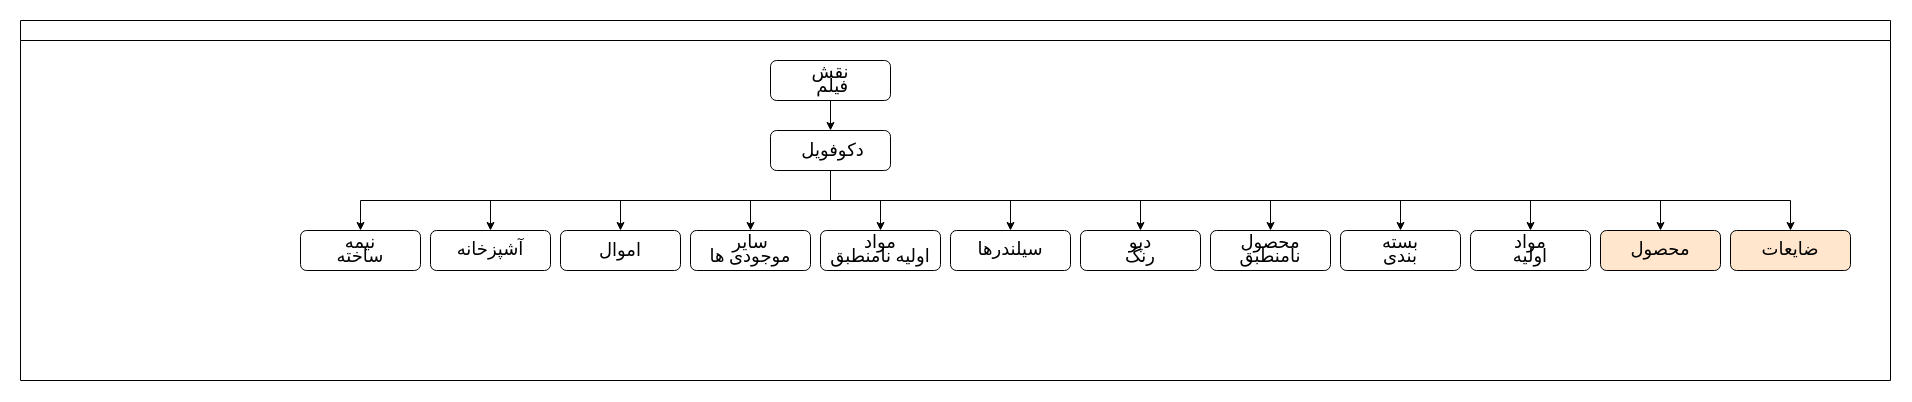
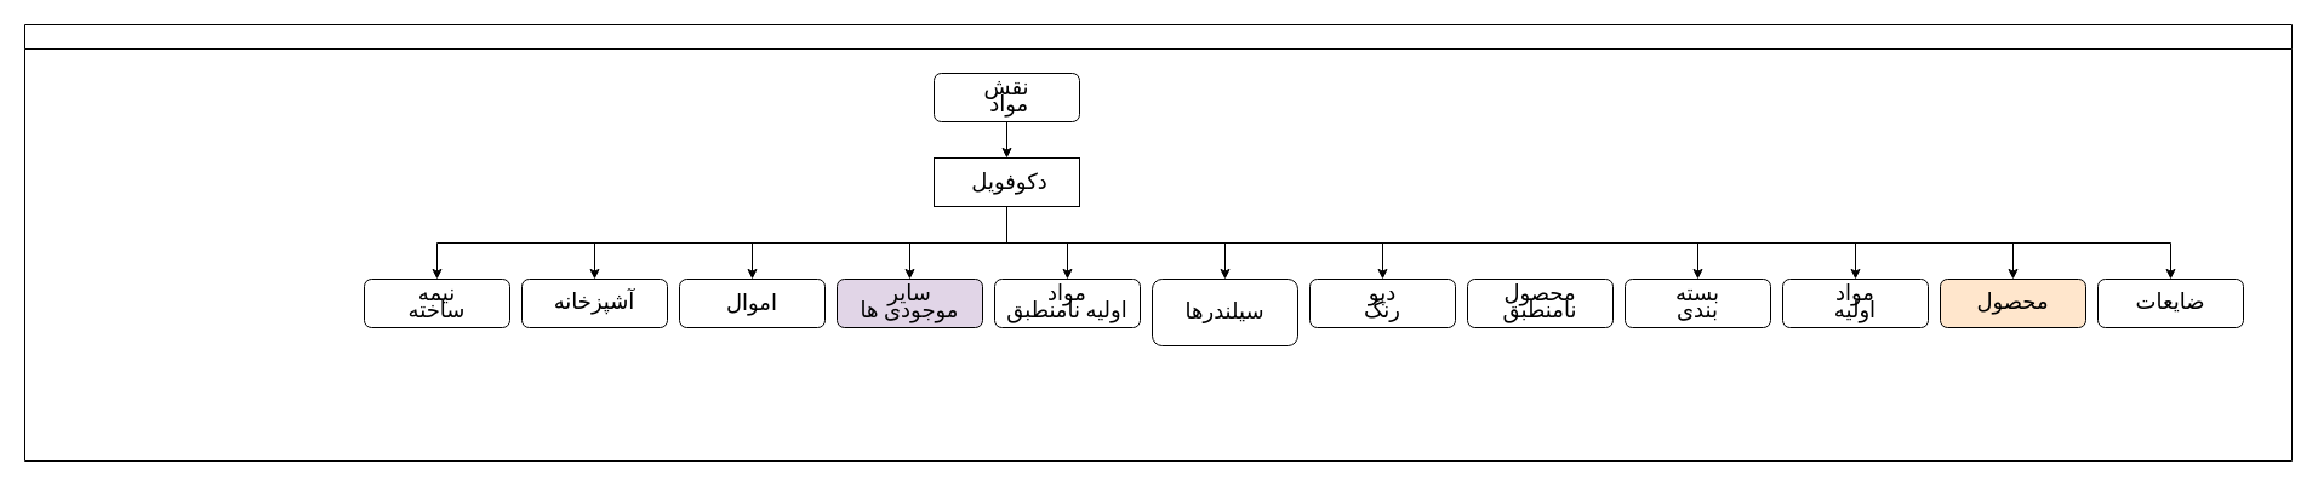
  <mxCell id="0" />
  <mxCell id="1" parent="0" />
  <mxCell id="2" value="" style="swimlane;html=1;startSize=20;horizontal=1;containerType=tree;glass=0;" parent="1" vertex="1"><mxGeometry x="20" y="20" width="1870" height="360" as="geometry" /></mxCell>
  <mxCell id="3" style="edgeStyle=orthogonalEdgeStyle;rounded=0;orthogonalLoop=1;jettySize=auto;html=1;fontSize=12;" edge="1" parent="2" source="4" target="5"><mxGeometry relative="1" as="geometry" /></mxCell>
- <mxCell id="4" value="&lt;span style=&quot;line-height: 107%; font-family: &amp;quot;B Nazanin&amp;quot;;&quot; dir=&quot;RTL&quot; lang=&quot;FA&quot;&gt;&lt;font style=&quot;font-size: 18px;&quot;&gt;نقش&lt;br&gt;فیلم&amp;nbsp;&lt;/font&gt;&lt;/span&gt;" style="rounded=1;whiteSpace=wrap;html=1;fontSize=10;" vertex="1" parent="2"><mxGeometry x="750" y="40" width="120" height="40" as="geometry" /></mxCell>
- <mxCell id="5" value="&lt;span dir=&quot;RTL&quot; lang=&quot;FA&quot;&gt;&lt;font style=&quot;font-size: 18px;&quot;&gt;دکوفویل&amp;nbsp;&lt;/font&gt;&lt;/span&gt;" style="rounded=1;whiteSpace=wrap;html=1;fontSize=10;" vertex="1" parent="2"><mxGeometry x="750" y="110" width="120" height="40" as="geometry" /></mxCell>
+ <mxCell id="4" value="&lt;span style=&quot;line-height: 107%; font-family: &amp;quot;B Nazanin&amp;quot;;&quot; dir=&quot;RTL&quot; lang=&quot;FA&quot;&gt;&lt;font style=&quot;font-size: 18px;&quot;&gt;نقش&lt;br&gt;مواد&amp;nbsp;&lt;/font&gt;&lt;/span&gt;" style="rounded=1;whiteSpace=wrap;html=1;fontSize=10;" vertex="1" parent="2"><mxGeometry x="750" y="40" width="120" height="40" as="geometry" /></mxCell>
+ <mxCell id="5" value="&lt;span dir=&quot;RTL&quot; lang=&quot;FA&quot;&gt;&lt;font style=&quot;font-size: 18px;&quot;&gt;دکوفویل&amp;nbsp;&lt;/font&gt;&lt;/span&gt;" style="whiteSpace=wrap;html=1;fontSize=10;rounded=0;" vertex="1" parent="2"><mxGeometry x="750" y="110" width="120" height="40" as="geometry" /></mxCell>
  <mxCell id="6" style="edgeStyle=orthogonalEdgeStyle;rounded=0;orthogonalLoop=1;jettySize=auto;html=1;fontSize=12;" edge="1" target="7" source="5" parent="2"><mxGeometry relative="1" as="geometry"><mxPoint x="660" y="160" as="sourcePoint" /><Array as="points"><mxPoint x="810" y="180" /><mxPoint x="340" y="180" /></Array></mxGeometry></mxCell>
  <mxCell id="7" value="&lt;span style=&quot;line-height: 107%; font-family: &amp;quot;B Nazanin&amp;quot;;&quot; dir=&quot;RTL&quot; lang=&quot;FA&quot;&gt;&lt;font style=&quot;font-size: 18px;&quot;&gt;نیمه&lt;br&gt;ساخته&lt;/font&gt;&lt;/span&gt;" style="rounded=1;whiteSpace=wrap;html=1;fontSize=10;" vertex="1" parent="2"><mxGeometry x="280" y="210" width="120" height="40" as="geometry" /></mxCell>
  <mxCell id="8" style="edgeStyle=orthogonalEdgeStyle;rounded=0;orthogonalLoop=1;jettySize=auto;html=1;fontSize=12;" edge="1" target="9" source="5" parent="2"><mxGeometry relative="1" as="geometry"><mxPoint x="660" y="160" as="sourcePoint" /><Array as="points"><mxPoint x="810" y="180" /><mxPoint x="470" y="180" /></Array></mxGeometry></mxCell>
  <mxCell id="9" value="&lt;span style=&quot;line-height: 107%; font-family: &amp;quot;B Nazanin&amp;quot;;&quot; dir=&quot;RTL&quot; lang=&quot;FA&quot;&gt;&lt;font style=&quot;font-size: 18px;&quot;&gt;آشپزخانه&lt;/font&gt;&lt;/span&gt;" style="rounded=1;whiteSpace=wrap;html=1;fontSize=10;" vertex="1" parent="2"><mxGeometry x="410" y="210" width="120" height="40" as="geometry" /></mxCell>
  <mxCell id="10" style="edgeStyle=orthogonalEdgeStyle;rounded=0;orthogonalLoop=1;jettySize=auto;html=1;fontSize=12;" edge="1" target="29" source="5" parent="2"><mxGeometry relative="1" as="geometry"><mxPoint x="660" y="160" as="sourcePoint" /><Array as="points"><mxPoint x="810" y="180" /><mxPoint x="600" y="180" /></Array></mxGeometry></mxCell>
  <mxCell id="11" style="edgeStyle=orthogonalEdgeStyle;rounded=0;orthogonalLoop=1;jettySize=auto;html=1;fontSize=12;" edge="1" target="12" source="5" parent="2"><mxGeometry relative="1" as="geometry"><mxPoint x="660" y="160" as="sourcePoint" /><Array as="points"><mxPoint x="660" y="180" /><mxPoint x="300" y="180" /></Array></mxGeometry></mxCell>
- <mxCell id="12" value="&lt;span style=&quot;line-height: 107%; font-family: &amp;quot;B Nazanin&amp;quot;;&quot; dir=&quot;RTL&quot; lang=&quot;FA&quot;&gt;&lt;font style=&quot;font-size: 18px;&quot;&gt;سایر&lt;br&gt;موجودی ها&lt;/font&gt;&lt;/span&gt;" style="rounded=1;whiteSpace=wrap;html=1;fontSize=10;" vertex="1" parent="2"><mxGeometry x="670" y="210" width="120" height="40" as="geometry" /></mxCell>
+ <mxCell id="12" value="&lt;span style=&quot;line-height: 107%; font-family: &amp;quot;B Nazanin&amp;quot;;&quot; dir=&quot;RTL&quot; lang=&quot;FA&quot;&gt;&lt;font style=&quot;font-size: 18px;&quot;&gt;سایر&lt;br&gt;موجودی ها&lt;/font&gt;&lt;/span&gt;" style="rounded=1;whiteSpace=wrap;html=1;fontSize=10;fillColor=#e1d5e7;" vertex="1" parent="2"><mxGeometry x="670" y="210" width="120" height="40" as="geometry" /></mxCell>
  <mxCell id="13" style="edgeStyle=orthogonalEdgeStyle;rounded=0;orthogonalLoop=1;jettySize=auto;html=1;fontSize=12;" edge="1" target="14" source="5" parent="2"><mxGeometry relative="1" as="geometry"><mxPoint x="660" y="160" as="sourcePoint" /><Array as="points"><mxPoint x="660" y="180" /><mxPoint x="300" y="180" /></Array></mxGeometry></mxCell>
  <mxCell id="14" value="&lt;span style=&quot;line-height: 107%; font-family: &amp;quot;B Nazanin&amp;quot;;&quot; dir=&quot;RTL&quot; lang=&quot;FA&quot;&gt;&lt;font style=&quot;font-size: 18px;&quot;&gt;مواد&lt;br&gt;اولیه نامنطبق&lt;/font&gt;&lt;/span&gt;" style="rounded=1;whiteSpace=wrap;html=1;fontSize=10;" vertex="1" parent="2"><mxGeometry x="800" y="210" width="120" height="40" as="geometry" /></mxCell>
  <mxCell id="15" style="edgeStyle=orthogonalEdgeStyle;rounded=0;orthogonalLoop=1;jettySize=auto;html=1;fontSize=12;" edge="1" target="16" source="5" parent="2"><mxGeometry relative="1" as="geometry"><mxPoint x="660" y="160" as="sourcePoint" /><Array as="points"><mxPoint x="660" y="180" /><mxPoint x="300" y="180" /></Array></mxGeometry></mxCell>
- <mxCell id="16" value="&lt;span style=&quot;line-height: 107%; font-family: &amp;quot;B Nazanin&amp;quot;;&quot; dir=&quot;RTL&quot; lang=&quot;FA&quot;&gt;&lt;font style=&quot;font-size: 18px;&quot;&gt;سیلندرها&lt;/font&gt;&lt;/span&gt;" style="rounded=1;whiteSpace=wrap;html=1;fontSize=10;" vertex="1" parent="2"><mxGeometry x="930" y="210" width="120" height="40" as="geometry" /></mxCell>
+ <mxCell id="16" value="&lt;span style=&quot;line-height: 107%; font-family: &amp;quot;B Nazanin&amp;quot;;&quot; dir=&quot;RTL&quot; lang=&quot;FA&quot;&gt;&lt;font style=&quot;font-size: 18px;&quot;&gt;سیلندرها&lt;/font&gt;&lt;/span&gt;" style="rounded=1;whiteSpace=wrap;html=1;fontSize=10;" vertex="1" parent="2"><mxGeometry x="930" y="210" width="120" height="55" as="geometry" /></mxCell>
  <mxCell id="17" style="edgeStyle=orthogonalEdgeStyle;rounded=0;orthogonalLoop=1;jettySize=auto;html=1;fontSize=12;" edge="1" target="18" source="5" parent="2"><mxGeometry relative="1" as="geometry"><mxPoint x="660" y="160" as="sourcePoint" /><Array as="points"><mxPoint x="660" y="180" /><mxPoint x="300" y="180" /></Array></mxGeometry></mxCell>
  <mxCell id="18" value="&lt;span style=&quot;line-height: 107%; font-family: &amp;quot;B Nazanin&amp;quot;;&quot; dir=&quot;RTL&quot; lang=&quot;FA&quot;&gt;&lt;font style=&quot;font-size: 18px;&quot;&gt;دپو&lt;br&gt;رنگ&lt;/font&gt;&lt;/span&gt;" style="rounded=1;whiteSpace=wrap;html=1;fontSize=10;" vertex="1" parent="2"><mxGeometry x="1060" y="210" width="120" height="40" as="geometry" /></mxCell>
- <mxCell id="19" style="edgeStyle=orthogonalEdgeStyle;rounded=0;orthogonalLoop=1;jettySize=auto;html=1;fontSize=12;" edge="1" target="20" source="5" parent="2"><mxGeometry relative="1" as="geometry"><mxPoint x="660" y="160" as="sourcePoint" /><Array as="points"><mxPoint x="660" y="180" /><mxPoint x="300" y="180" /></Array></mxGeometry></mxCell>
  <mxCell id="20" value="&lt;span style=&quot;line-height: 107%; font-family: &amp;quot;B Nazanin&amp;quot;;&quot; dir=&quot;RTL&quot; lang=&quot;FA&quot;&gt;&lt;font style=&quot;font-size: 18px;&quot;&gt;محصول نامنطبق&lt;/font&gt;&lt;/span&gt;" style="rounded=1;whiteSpace=wrap;html=1;fontSize=10;" vertex="1" parent="2"><mxGeometry x="1190" y="210" width="120" height="40" as="geometry" /></mxCell>
  <mxCell id="21" style="edgeStyle=orthogonalEdgeStyle;rounded=0;orthogonalLoop=1;jettySize=auto;html=1;fontSize=12;" edge="1" target="22" source="5" parent="2"><mxGeometry relative="1" as="geometry"><mxPoint x="660" y="160" as="sourcePoint" /><Array as="points"><mxPoint x="660" y="180" /><mxPoint x="300" y="180" /></Array></mxGeometry></mxCell>
  <mxCell id="22" value="&lt;span style=&quot;line-height: 107%; font-family: &amp;quot;B Nazanin&amp;quot;;&quot; dir=&quot;RTL&quot; lang=&quot;FA&quot;&gt;&lt;font style=&quot;font-size: 18px;&quot;&gt;بسته&lt;br&gt;بندی&lt;/font&gt;&lt;/span&gt;" style="rounded=1;whiteSpace=wrap;html=1;fontSize=10;" vertex="1" parent="2"><mxGeometry x="1320" y="210" width="120" height="40" as="geometry" /></mxCell>
  <mxCell id="23" value="" style="edgeStyle=orthogonalEdgeStyle;rounded=0;orthogonalLoop=1;jettySize=auto;html=1;" edge="1" source="5" target="24" parent="2"><mxGeometry relative="1" as="geometry"><Array as="points"><mxPoint x="810" y="180" /><mxPoint x="1510" y="180" /></Array></mxGeometry></mxCell>
  <mxCell id="24" value="&lt;span style=&quot;line-height: 107%; font-family: &amp;quot;B Nazanin&amp;quot;;&quot; dir=&quot;RTL&quot; lang=&quot;FA&quot;&gt;&lt;font style=&quot;font-size: 18px;&quot;&gt;مواد&lt;br&gt;اولیه&lt;/font&gt;&lt;/span&gt;" style="rounded=1;whiteSpace=wrap;html=1;fontSize=10;" vertex="1" parent="2"><mxGeometry x="1450" y="210" width="120" height="40" as="geometry" /></mxCell>
  <mxCell id="25" value="" style="edgeStyle=orthogonalEdgeStyle;rounded=0;orthogonalLoop=1;jettySize=auto;html=1;" edge="1" source="5" target="26" parent="2"><mxGeometry relative="1" as="geometry"><Array as="points"><mxPoint x="810" y="180" /><mxPoint x="1640" y="180" /></Array></mxGeometry></mxCell>
  <mxCell id="26" value="&lt;span style=&quot;line-height: 107%; font-family: &amp;quot;B Nazanin&amp;quot;;&quot; dir=&quot;RTL&quot; lang=&quot;FA&quot;&gt;&lt;font style=&quot;font-size: 18px;&quot;&gt;محصول&lt;/font&gt;&lt;/span&gt;" style="rounded=1;whiteSpace=wrap;html=1;fontSize=10;fillColor=#ffe6cc;" vertex="1" parent="2"><mxGeometry x="1580" y="210" width="120" height="40" as="geometry" /></mxCell>
  <mxCell id="27" style="edgeStyle=orthogonalEdgeStyle;rounded=0;orthogonalLoop=1;jettySize=auto;html=1;fontSize=12;" edge="1" target="28" source="5" parent="2"><mxGeometry relative="1" as="geometry"><mxPoint x="1050" y="160" as="sourcePoint" /><Array as="points"><mxPoint x="810" y="180" /><mxPoint x="1770" y="180" /></Array></mxGeometry></mxCell>
- <mxCell id="28" value="&lt;span style=&quot;line-height: 107%; font-family: &amp;quot;B Nazanin&amp;quot;;&quot; dir=&quot;RTL&quot; lang=&quot;FA&quot;&gt;&lt;font style=&quot;font-size: 18px;&quot;&gt;ضایعات&lt;/font&gt;&lt;/span&gt;" style="rounded=1;whiteSpace=wrap;html=1;fontSize=10;fillColor=#ffe6cc;" vertex="1" parent="2"><mxGeometry x="1710" y="210" width="120" height="40" as="geometry" /></mxCell>
+ <mxCell id="28" value="&lt;span style=&quot;line-height: 107%; font-family: &amp;quot;B Nazanin&amp;quot;;&quot; dir=&quot;RTL&quot; lang=&quot;FA&quot;&gt;&lt;font style=&quot;font-size: 18px;&quot;&gt;ضایعات&lt;/font&gt;&lt;/span&gt;" style="rounded=1;whiteSpace=wrap;html=1;fontSize=10;" vertex="1" parent="2"><mxGeometry x="1710" y="210" width="120" height="40" as="geometry" /></mxCell>
  <mxCell id="29" value="&lt;span dir=&quot;RTL&quot; lang=&quot;FA&quot;&gt;&lt;font style=&quot;font-size: 18px;&quot;&gt;اموال&lt;/font&gt;&lt;/span&gt;" style="rounded=1;whiteSpace=wrap;html=1;fontSize=10;" vertex="1" parent="2"><mxGeometry x="540" y="210" width="120" height="40" as="geometry" /></mxCell>
